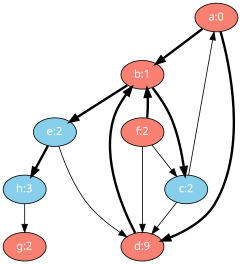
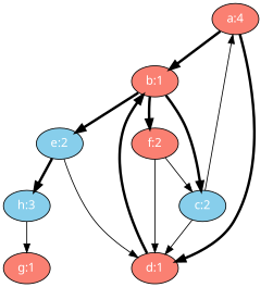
  digraph {
    node [fillcolor=salmon fontcolor=white fontname="time-bold" style=filled]
    edge [penwidth=3]
-   n1 [label="a:0"]
+   n1 [label="a:4"]
    n2 [label="b:1"]
-   n3 [label="d:9"]
+   n3 [label="d:1"]
    n4 [fillcolor=skyblue label="c:2"]
    n5 [fillcolor=skyblue label="e:2"]
    n6 [label="f:2"]
    n7 [fillcolor=skyblue label="h:3"]
-   n8 [label="g:2"]
+   n8 [label="g:1"]
    n1 -> n2
    n1 -> n3
    n2 -> n4
    n2 -> n5
-   n6 -> n2
+   n2 -> n6
    n3 -> n2
    n4 -> n1 [penwidth=1]
    n4 -> n3 [penwidth=1]
    n5 -> n3 [penwidth=1]
    n5 -> n7
    n6 -> n3 [penwidth=1]
    n6 -> n4 [penwidth=1]
    n7 -> n8 [penwidth=1]
  }
